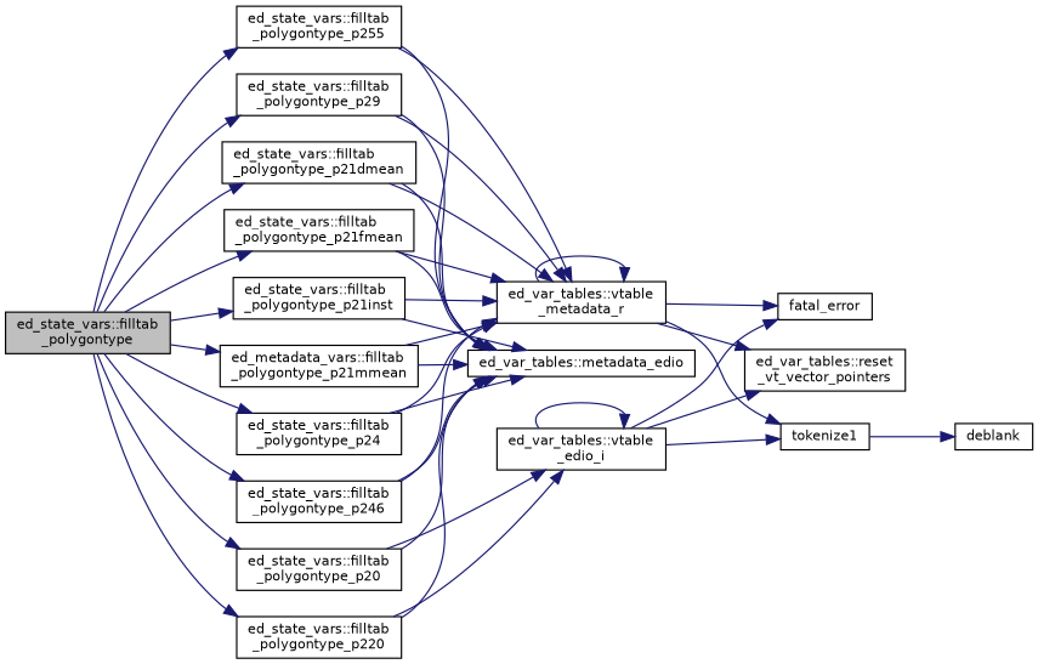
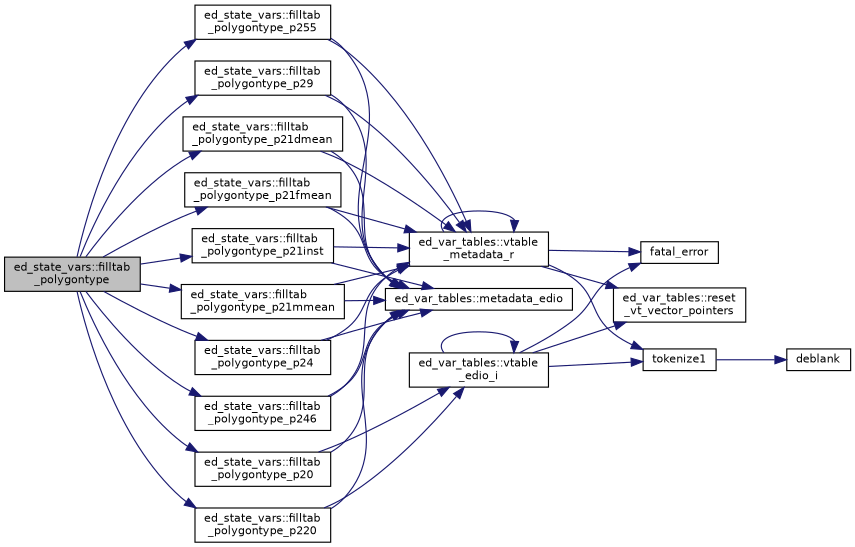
  digraph {
    rankdir=LR
    node [color=black fillcolor=white fontname=Helvetica fontsize=10 shape=record style=filled]
    edge [color=midnightblue fontname=Helvetica fontsize=10 labelfontname=Helvetica labelfontsize=10 style=solid]
    n1 [fillcolor=grey75 fontcolor=black height=0.2 label="ed_state_vars::filltab\l_polygontype" width=0.4]
    n2 [height=0.2 label="ed_state_vars::filltab\l_polygontype_p20" width=0.4]
    n3 [height=0.2 label="ed_state_vars::filltab\l_polygontype_p21dmean" width=0.4]
    n4 [height=0.2 label="ed_state_vars::filltab\l_polygontype_p21fmean" width=0.4]
    n5 [height=0.2 label="ed_state_vars::filltab\l_polygontype_p21inst" width=0.4]
-   n6 [height=0.2 label="ed_metadata_vars::filltab\l_polygontype_p21mmean" width=0.4]
+   n6 [height=0.2 label="ed_state_vars::filltab\l_polygontype_p21mmean" width=0.4]
    n7 [height=0.2 label="ed_state_vars::filltab\l_polygontype_p220" width=0.4]
    n8 [height=0.2 label="ed_state_vars::filltab\l_polygontype_p24" width=0.4]
    n9 [height=0.2 label="ed_state_vars::filltab\l_polygontype_p246" width=0.4]
    n10 [height=0.2 label="ed_state_vars::filltab\l_polygontype_p255" width=0.4]
    n11 [height=0.2 label="ed_state_vars::filltab\l_polygontype_p29" width=0.4]
    n12 [height=0.2 label="ed_var_tables::metadata_edio" width=0.4]
    n13 [height=0.2 label="ed_var_tables::vtable\l_edio_i" width=0.4]
    n14 [height=0.2 label="ed_var_tables::vtable\l_metadata_r" width=0.4]
    n15 [height=0.2 label=fatal_error width=0.4]
    n16 [height=0.2 label="ed_var_tables::reset\l_vt_vector_pointers" width=0.4]
    n17 [height=0.2 label=tokenize1 width=0.4]
    n18 [height=0.2 label=deblank width=0.4]
    n1 -> n2
    n1 -> n3
    n1 -> n4
    n1 -> n5
    n1 -> n6
    n1 -> n7
    n1 -> n8
    n1 -> n9
    n1 -> n10
    n1 -> n11
    n2 -> n12
    n2 -> n13
    n3 -> n12
    n3 -> n14
    n4 -> n12
    n4 -> n14
    n5 -> n12
    n5 -> n14
    n6 -> n12
    n6 -> n14
    n7 -> n12
    n7 -> n13
    n8 -> n12
    n8 -> n14
    n9 -> n12
    n9 -> n14
    n10 -> n12
    n10 -> n14
    n11 -> n12
    n11 -> n14
    n13 -> n13
    n13 -> n15
    n13 -> n16
    n13 -> n17
    n14 -> n14
    n14 -> n15
    n14 -> n16
    n14 -> n17
    n17 -> n18
  }
